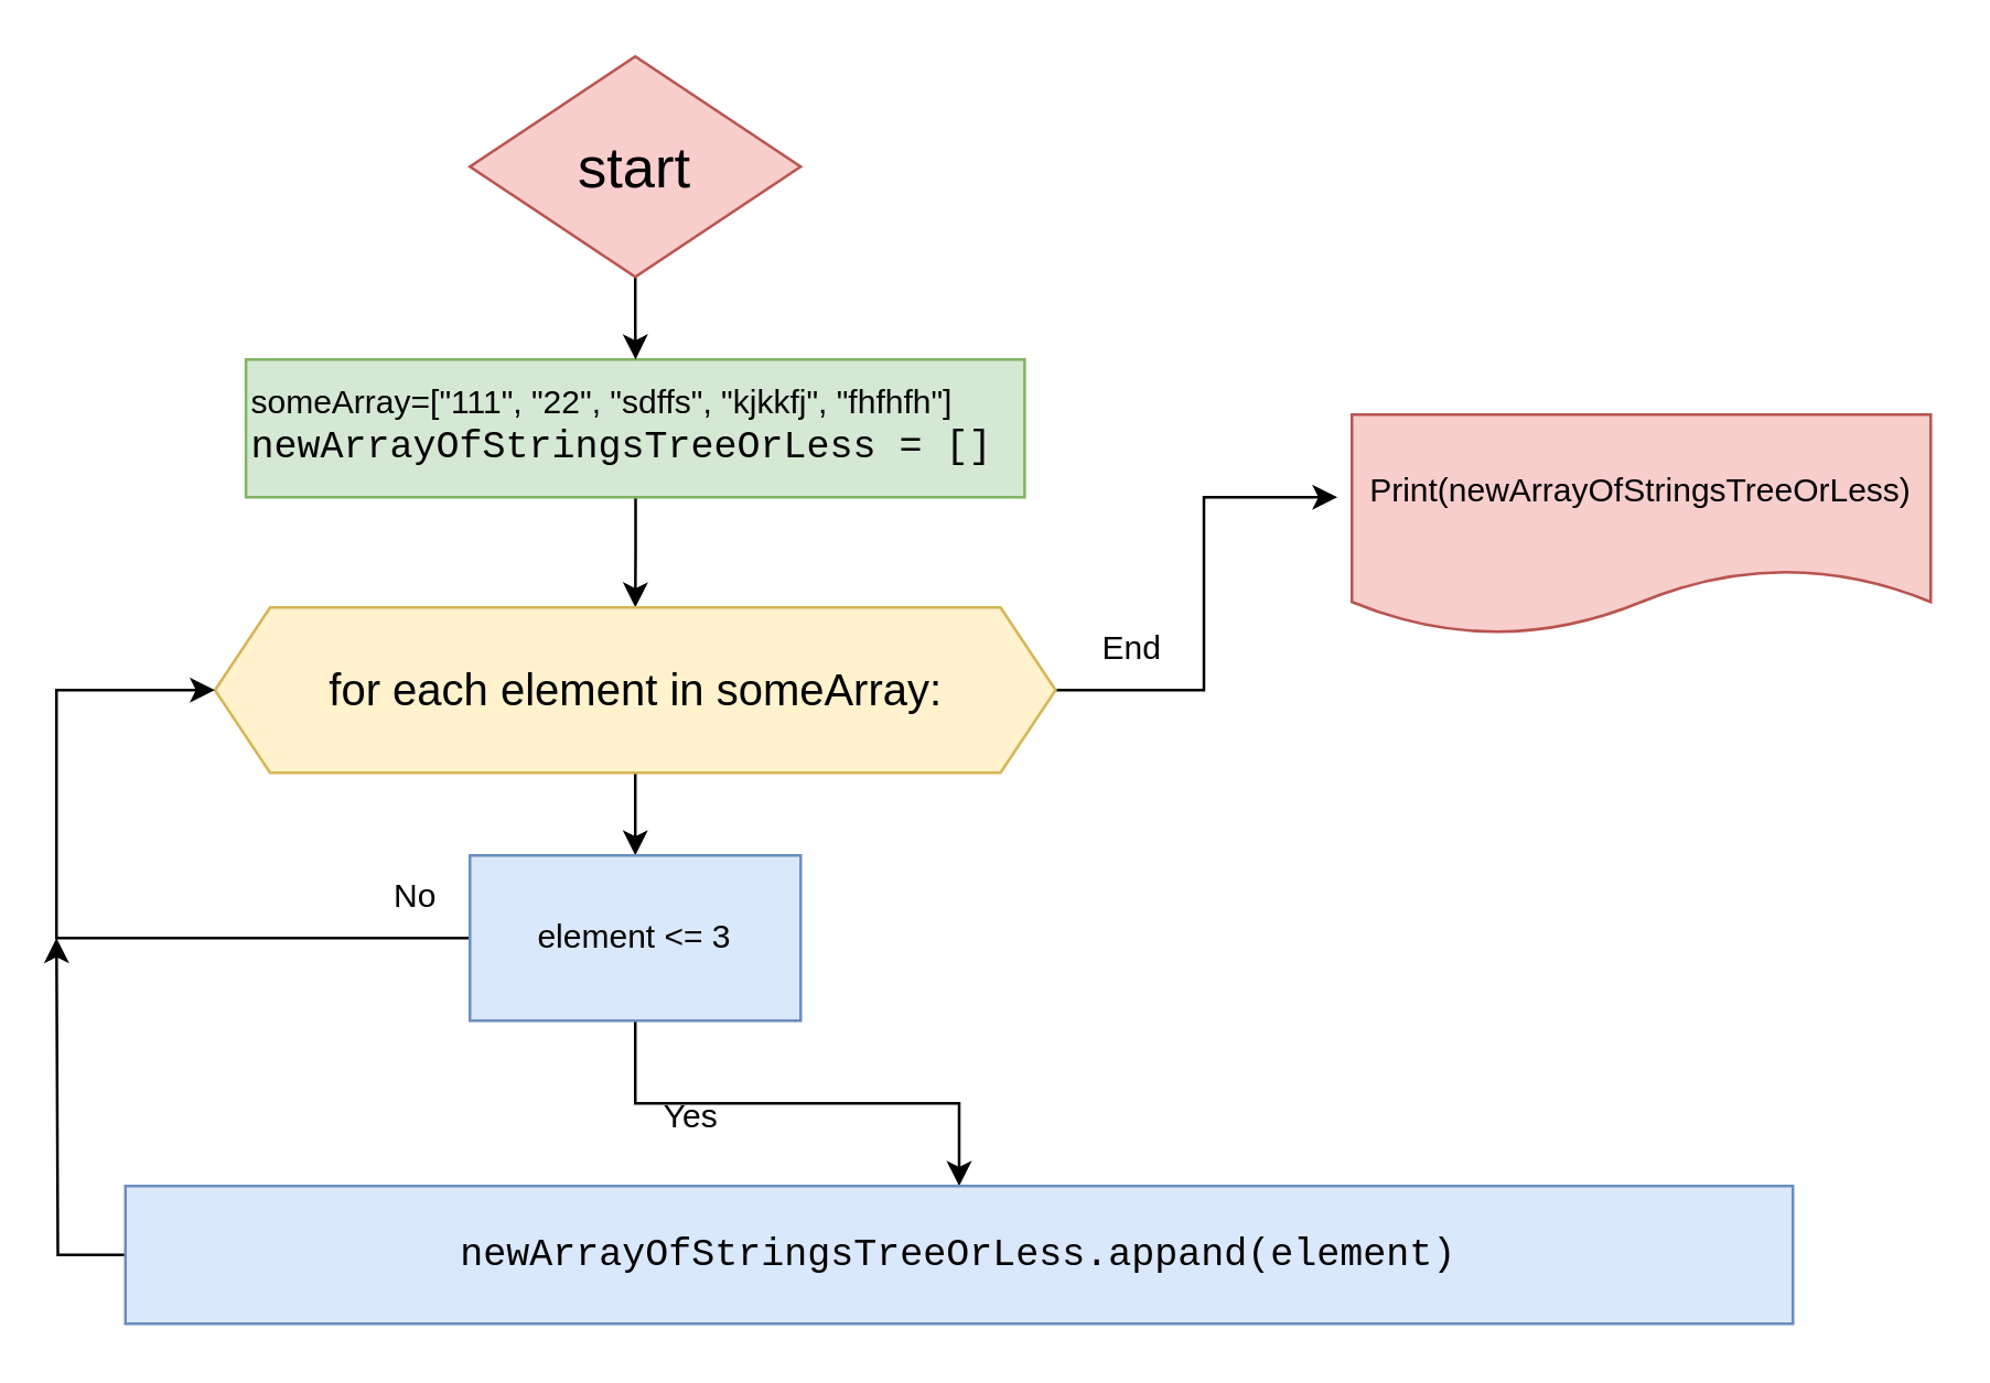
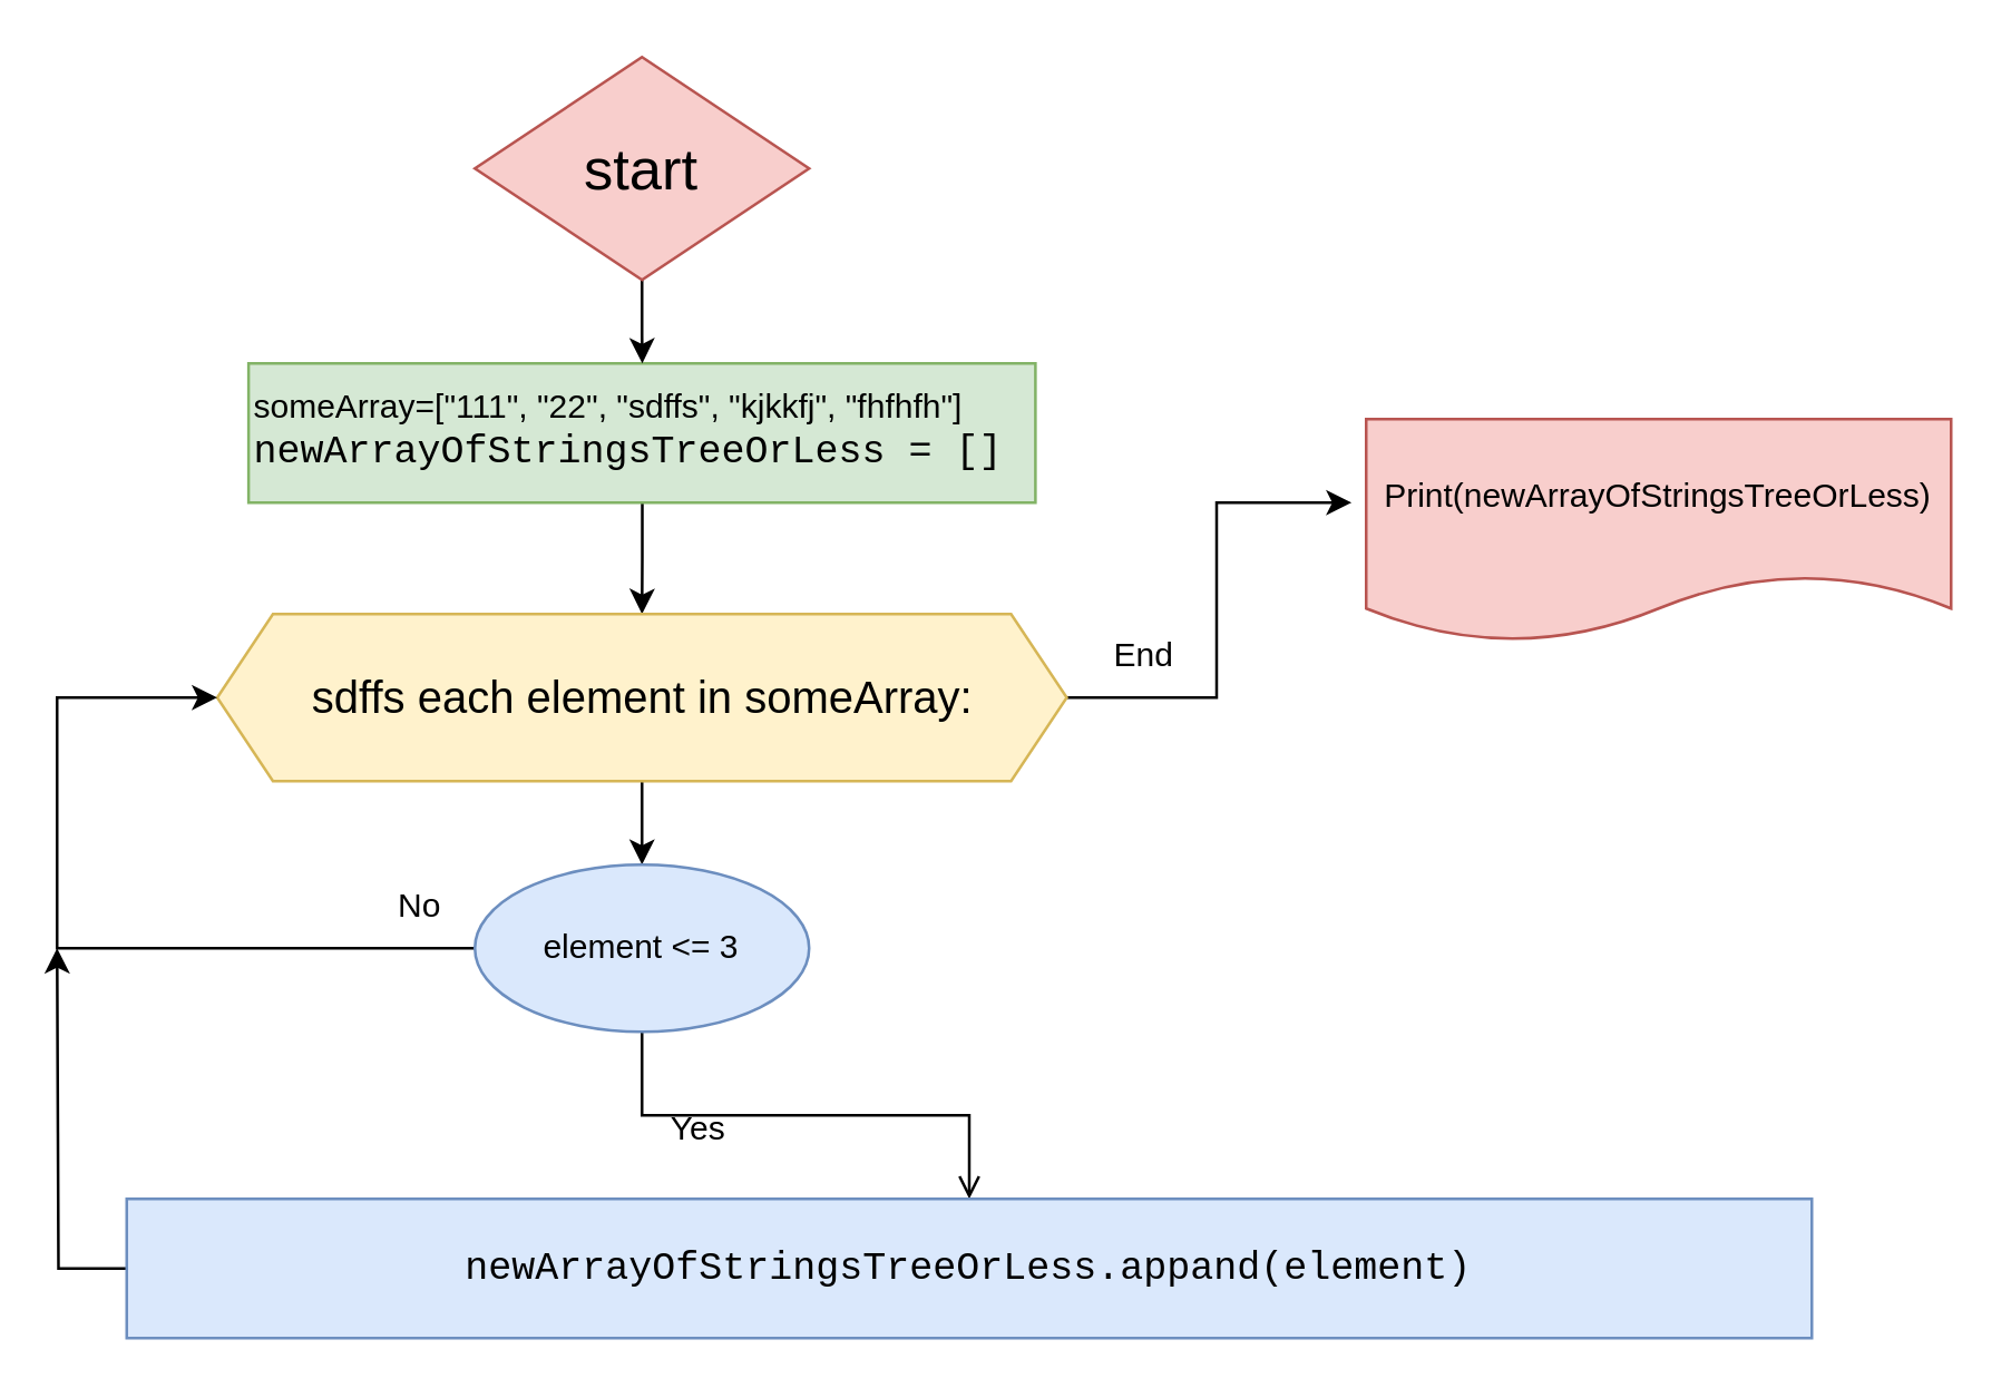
  <mxCell id="0" />
  <mxCell id="1" parent="0" />
  <mxCell id="2" style="edgeStyle=orthogonalEdgeStyle;rounded=0;orthogonalLoop=1;jettySize=auto;html=1;entryX=0.5;entryY=0;entryDx=0;entryDy=0;" edge="1" parent="1" source="3" target="8"><mxGeometry relative="1" as="geometry" /></mxCell>
  <mxCell id="3" value="someArray=[&quot;111&quot;, &quot;22&quot;, &quot;sdffs&quot;, &quot;kjkkfj&quot;, &quot;fhfhfh&quot;]&lt;br&gt;&lt;div style=&quot;font-family: Consolas, &amp;quot;Courier New&amp;quot;, monospace; font-size: 14px; line-height: 19px;&quot;&gt;newArrayOfStringsTreeOrLess = []&lt;/div&gt;" style="rounded=0;whiteSpace=wrap;html=1;align=left;fillColor=#d5e8d4;strokeColor=#82b366;" vertex="1" parent="1"><mxGeometry x="88.75" y="130" width="282.5" height="50" as="geometry" /></mxCell>
  <mxCell id="4" style="edgeStyle=orthogonalEdgeStyle;rounded=0;orthogonalLoop=1;jettySize=auto;html=1;" edge="1" parent="1" source="5" target="3"><mxGeometry relative="1" as="geometry" /></mxCell>
  <mxCell id="5" value="&lt;font style=&quot;font-size: 21px;&quot;&gt;start&lt;/font&gt;" style="rhombus;whiteSpace=wrap;html=1;fillColor=#f8cecc;strokeColor=#b85450;" vertex="1" parent="1"><mxGeometry x="170" y="20" width="120" height="80" as="geometry" /></mxCell>
  <mxCell id="6" style="edgeStyle=orthogonalEdgeStyle;rounded=0;orthogonalLoop=1;jettySize=auto;html=1;entryX=0.5;entryY=0;entryDx=0;entryDy=0;" edge="1" parent="1" source="8" target="11"><mxGeometry relative="1" as="geometry" /></mxCell>
  <mxCell id="7" style="edgeStyle=orthogonalEdgeStyle;rounded=0;orthogonalLoop=1;jettySize=auto;html=1;entryX=-0.025;entryY=0.375;entryDx=0;entryDy=0;entryPerimeter=0;" edge="1" parent="1" source="8" target="16"><mxGeometry relative="1" as="geometry" /></mxCell>
- <mxCell id="8" value="&lt;font style=&quot;font-size: 16px;&quot;&gt;for each element in someArray:&lt;/font&gt;" style="shape=hexagon;perimeter=hexagonPerimeter2;whiteSpace=wrap;html=1;fixedSize=1;fillColor=#fff2cc;strokeColor=#d6b656;" vertex="1" parent="1"><mxGeometry x="77.5" y="220" width="305" height="60" as="geometry" /></mxCell>
+ <mxCell id="8" value="&lt;font style=&quot;font-size: 16px;&quot;&gt;sdffs each element in someArray:&lt;/font&gt;" style="shape=hexagon;perimeter=hexagonPerimeter2;whiteSpace=wrap;html=1;fixedSize=1;fillColor=#fff2cc;strokeColor=#d6b656;" vertex="1" parent="1"><mxGeometry x="77.5" y="220" width="305" height="60" as="geometry" /></mxCell>
  <mxCell id="9" style="edgeStyle=orthogonalEdgeStyle;rounded=0;orthogonalLoop=1;jettySize=auto;html=1;entryX=0;entryY=0.5;entryDx=0;entryDy=0;" edge="1" parent="1" source="11" target="8"><mxGeometry relative="1" as="geometry"><Array as="points"><mxPoint x="20" y="340" /><mxPoint x="20" y="250" /></Array></mxGeometry></mxCell>
- <mxCell id="10" style="edgeStyle=orthogonalEdgeStyle;rounded=0;orthogonalLoop=1;jettySize=auto;html=1;entryX=0.5;entryY=0;entryDx=0;entryDy=0;" edge="1" parent="1" source="11" target="14"><mxGeometry relative="1" as="geometry" /></mxCell>
- <mxCell id="11" value="element &amp;lt;= 3" style="rounded=0;whiteSpace=wrap;html=1;fillColor=#dae8fc;strokeColor=#6c8ebf;" vertex="1" parent="1"><mxGeometry x="170" y="310" width="120" height="60" as="geometry" /></mxCell>
+ <mxCell id="10" style="edgeStyle=orthogonalEdgeStyle;rounded=0;orthogonalLoop=1;jettySize=auto;html=1;entryX=0.5;entryY=0;entryDx=0;entryDy=0;endArrow=open;" edge="1" parent="1" source="11" target="14"><mxGeometry relative="1" as="geometry" /></mxCell>
+ <mxCell id="11" value="element &amp;lt;= 3" style="ellipse;whiteSpace=wrap;html=1;fillColor=#dae8fc;strokeColor=#6c8ebf;" vertex="1" parent="1"><mxGeometry x="170" y="310" width="120" height="60" as="geometry" /></mxCell>
  <mxCell id="12" value="No" style="text;html=1;align=center;verticalAlign=middle;resizable=0;points=[];autosize=1;strokeColor=none;fillColor=none;" vertex="1" parent="1"><mxGeometry x="130" y="310" width="40" height="30" as="geometry" /></mxCell>
  <mxCell id="13" style="edgeStyle=orthogonalEdgeStyle;rounded=0;orthogonalLoop=1;jettySize=auto;html=1;" edge="1" parent="1" source="14"><mxGeometry relative="1" as="geometry"><mxPoint x="20" y="340" as="targetPoint" /></mxGeometry></mxCell>
  <mxCell id="14" value="&lt;span style=&quot;color: rgb(0, 0, 0); font-family: Consolas, &amp;quot;Courier New&amp;quot;, monospace; font-size: 14px; font-style: normal; font-variant-ligatures: normal; font-variant-caps: normal; font-weight: 400; letter-spacing: normal; orphans: 2; text-align: left; text-indent: 0px; text-transform: none; widows: 2; word-spacing: 0px; -webkit-text-stroke-width: 0px; text-decoration-thickness: initial; text-decoration-style: initial; text-decoration-color: initial; float: none; display: inline !important;&quot;&gt;newArrayOfStringsTreeOrLess.appand(element)&lt;/span&gt;" style="rounded=0;whiteSpace=wrap;html=1;fillColor=#dae8fc;strokeColor=#6c8ebf;" vertex="1" parent="1"><mxGeometry x="45" y="430" width="605" height="50" as="geometry" /></mxCell>
  <mxCell id="15" value="Yes" style="text;html=1;align=center;verticalAlign=middle;resizable=0;points=[];autosize=1;strokeColor=none;fillColor=none;" vertex="1" parent="1"><mxGeometry x="230" y="390" width="40" height="30" as="geometry" /></mxCell>
  <mxCell id="16" value="Print(newArrayOfStringsTreeOrLess)" style="shape=document;whiteSpace=wrap;html=1;boundedLbl=1;fillColor=#f8cecc;strokeColor=#b85450;" vertex="1" parent="1"><mxGeometry x="490" y="150" width="210" height="80" as="geometry" /></mxCell>
  <mxCell id="17" value="End" style="text;html=1;align=center;verticalAlign=middle;resizable=0;points=[];autosize=1;strokeColor=none;fillColor=none;" vertex="1" parent="1"><mxGeometry x="390" y="220" width="40" height="30" as="geometry" /></mxCell>
